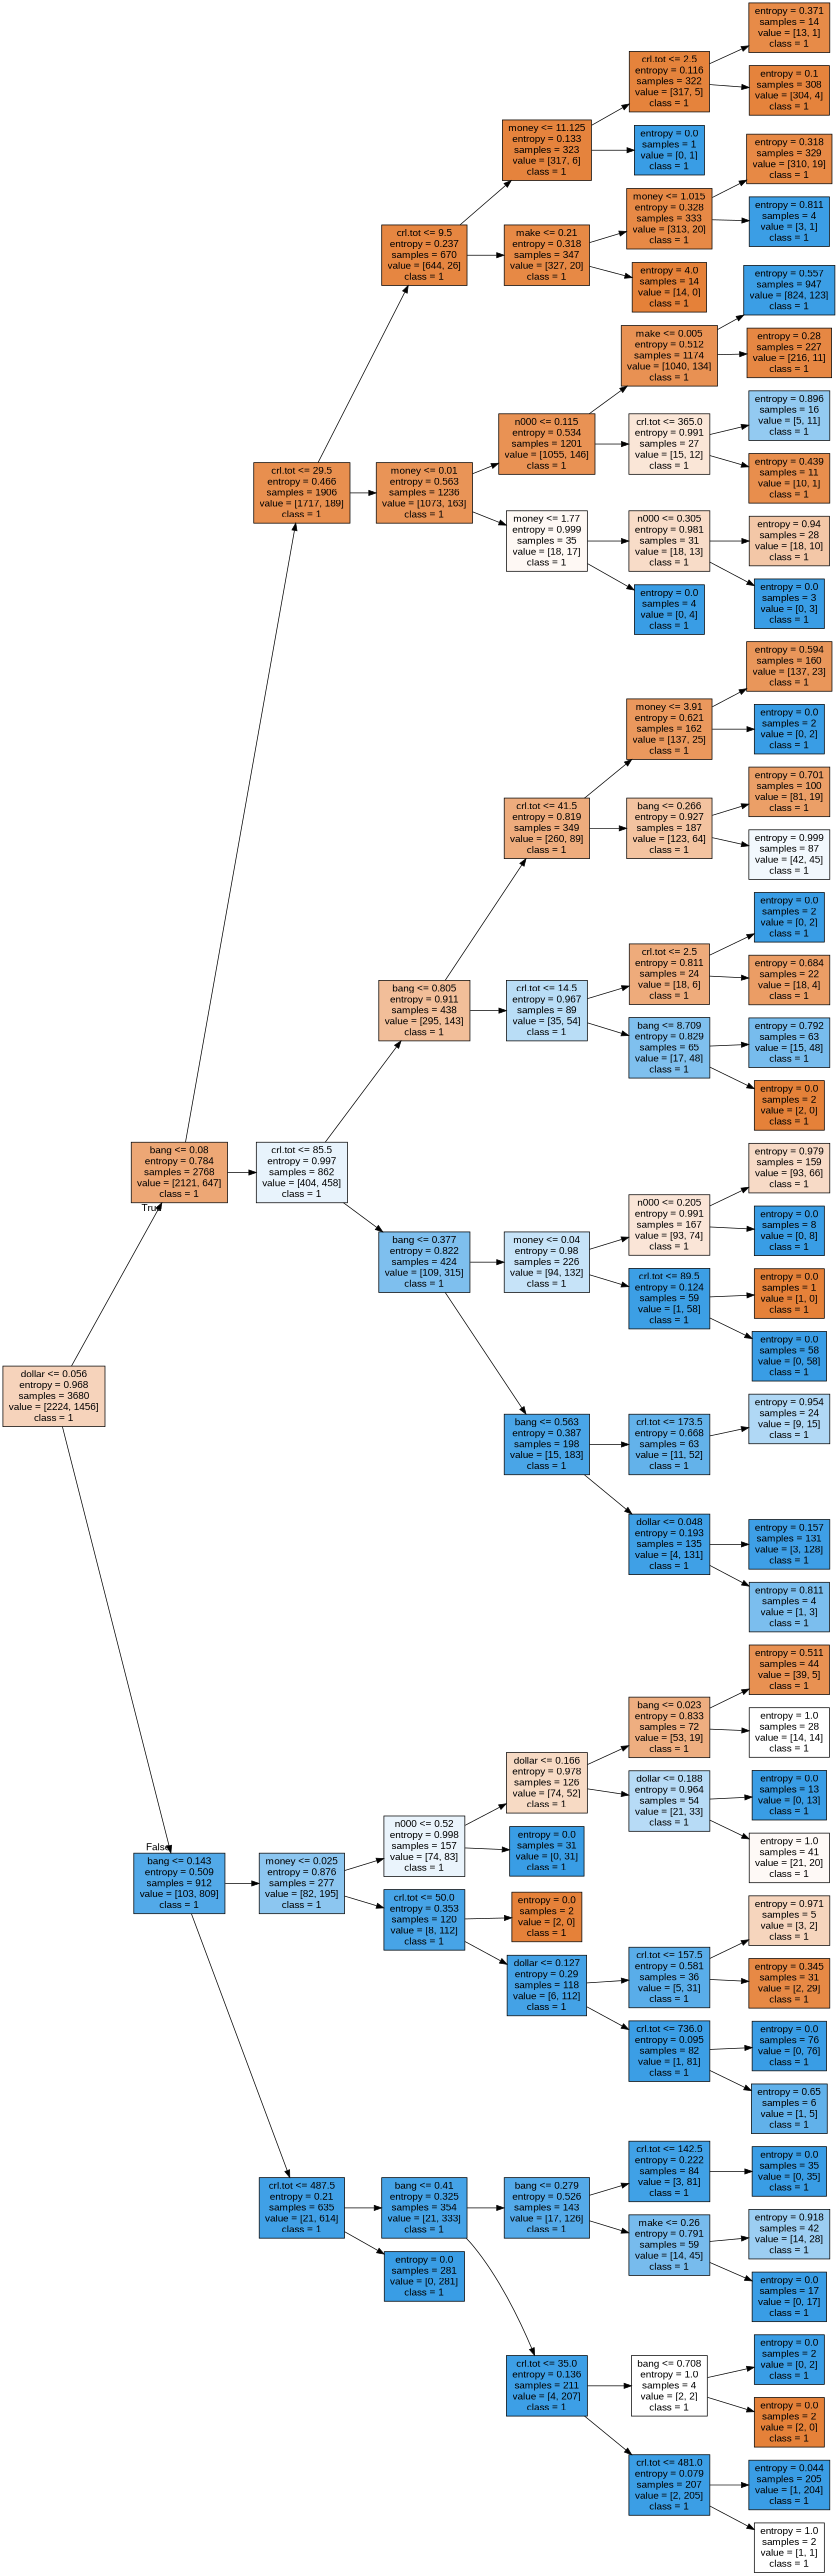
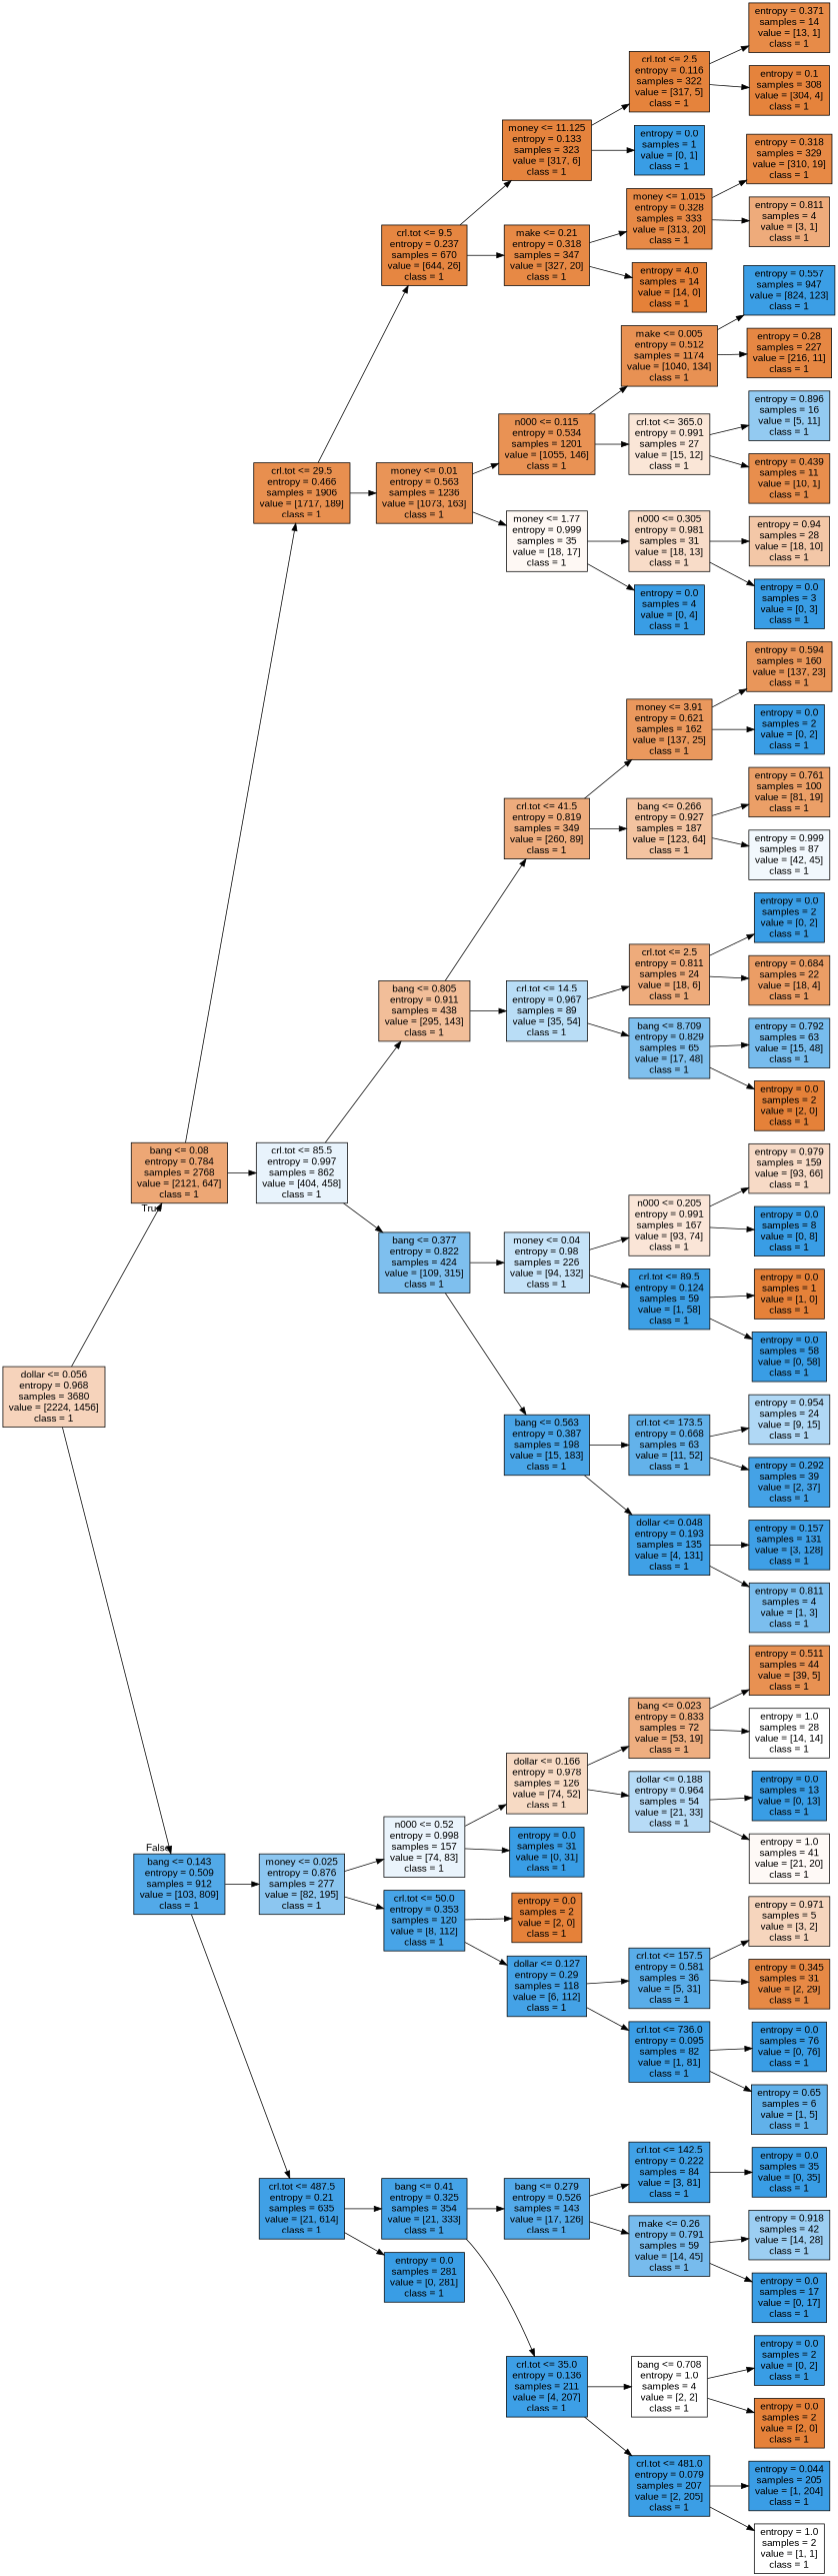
  digraph {
    fontname="Liberation Sans"
    rankdir=LR
    node [color=black fillcolor="#399de5" fontname="Liberation Sans" shape=box style=filled]
    edge [fontname="Liberation Sans"]
    n1 [fillcolor="#f6d3bb" label="dollar <= 0.056\nentropy = 0.968\nsamples = 3680\nvalue = [2224, 1456]\nclass = 1"]
    n2 [fillcolor="#eda775" label="bang <= 0.08\nentropy = 0.784\nsamples = 2768\nvalue = [2121, 647]\nclass = 1"]
    n3 [fillcolor="#52a9e8" label="bang <= 0.143\nentropy = 0.509\nsamples = 912\nvalue = [103, 809]\nclass = 1"]
    n4 [fillcolor="#e88f4f" label="crl.tot <= 29.5\nentropy = 0.466\nsamples = 1906\nvalue = [1717, 189]\nclass = 1"]
    n5 [fillcolor="#e8f3fc" label="crl.tot <= 85.5\nentropy = 0.997\nsamples = 862\nvalue = [404, 458]\nclass = 1"]
    n6 [fillcolor="#8cc6f0" label="money <= 0.025\nentropy = 0.876\nsamples = 277\nvalue = [82, 195]\nclass = 1"]
    n7 [fillcolor="#40a0e6" label="crl.tot <= 487.5\nentropy = 0.21\nsamples = 635\nvalue = [21, 614]\nclass = 1"]
    n8 [fillcolor="#e68641" label="crl.tot <= 9.5\nentropy = 0.237\nsamples = 670\nvalue = [644, 26]\nclass = 1"]
    n9 [fillcolor="#e99457" label="money <= 0.01\nentropy = 0.563\nsamples = 1236\nvalue = [1073, 163]\nclass = 1"]
    n10 [fillcolor="#f2be99" label="bang <= 0.805\nentropy = 0.911\nsamples = 438\nvalue = [295, 143]\nclass = 1"]
    n11 [fillcolor="#7ebfee" label="bang <= 0.377\nentropy = 0.822\nsamples = 424\nvalue = [109, 315]\nclass = 1"]
    n12 [fillcolor="#e5833d" label="money <= 11.125\nentropy = 0.133\nsamples = 323\nvalue = [317, 6]\nclass = 1"]
    n13 [fillcolor="#e78945" label="make <= 0.21\nentropy = 0.318\nsamples = 347\nvalue = [327, 20]\nclass = 1"]
    n14 [fillcolor="#e99254" label="n000 <= 0.115\nentropy = 0.534\nsamples = 1201\nvalue = [1055, 146]\nclass = 1"]
    n15 [fillcolor="#fef8f4" label="money <= 1.77\nentropy = 0.999\nsamples = 35\nvalue = [18, 17]\nclass = 1"]
    n16 [fillcolor="#e5833c" label="crl.tot <= 2.5\nentropy = 0.116\nsamples = 322\nvalue = [317, 5]\nclass = 1"]
    n17 [label="entropy = 0.0\nsamples = 1\nvalue = [0, 1]\nclass = 1"]
    n18 [fillcolor="#e78946" label="money <= 1.015\nentropy = 0.328\nsamples = 333\nvalue = [313, 20]\nclass = 1"]
    n19 [fillcolor="#e58139" label="entropy = 4.0\nsamples = 14\nvalue = [14, 0]\nclass = 1"]
    n20 [fillcolor="#e78b48" label="entropy = 0.371\nsamples = 14\nvalue = [13, 1]\nclass = 1"]
    n21 [fillcolor="#e5833c" label="entropy = 0.1\nsamples = 308\nvalue = [304, 4]\nclass = 1"]
    n22 [fillcolor="#e78945" label="entropy = 0.318\nsamples = 329\nvalue = [310, 19]\nclass = 1"]
-   n23 [fillcolor="#3b9ee5" label="entropy = 0.811\nsamples = 4\nvalue = [3, 1]\nclass = 1"]
+   n23 [fillcolor="#eeab7b" label="entropy = 0.811\nsamples = 4\nvalue = [3, 1]\nclass = 1"]
    n24 [fillcolor="#e89153" label="make <= 0.005\nentropy = 0.512\nsamples = 1174\nvalue = [1040, 134]\nclass = 1"]
    n25 [fillcolor="#fae6d7" label="crl.tot <= 365.0\nentropy = 0.991\nsamples = 27\nvalue = [15, 12]\nclass = 1"]
    n26 [fillcolor="#f8dcc8" label="n000 <= 0.305\nentropy = 0.981\nsamples = 31\nvalue = [18, 13]\nclass = 1"]
    n27 [label="entropy = 0.0\nsamples = 4\nvalue = [0, 4]\nclass = 1"]
    n28 [fillcolor="#3b9ee5" label="entropy = 0.557\nsamples = 947\nvalue = [824, 123]\nclass = 1"]
    n29 [fillcolor="#e68743" label="entropy = 0.28\nsamples = 227\nvalue = [216, 11]\nclass = 1"]
    n30 [fillcolor="#93caf1" label="entropy = 0.896\nsamples = 16\nvalue = [5, 11]\nclass = 1"]
    n31 [fillcolor="#e88e4d" label="entropy = 0.439\nsamples = 11\nvalue = [10, 1]\nclass = 1"]
    n32 [fillcolor="#f3c7a7" label="entropy = 0.94\nsamples = 28\nvalue = [18, 10]\nclass = 1"]
    n33 [label="entropy = 0.0\nsamples = 3\nvalue = [0, 3]\nclass = 1"]
    n34 [fillcolor="#eeac7d" label="crl.tot <= 41.5\nentropy = 0.819\nsamples = 349\nvalue = [260, 89]\nclass = 1"]
    n35 [fillcolor="#b9ddf6" label="crl.tot <= 14.5\nentropy = 0.967\nsamples = 89\nvalue = [35, 54]\nclass = 1"]
    n36 [fillcolor="#c6e3f8" label="money <= 0.04\nentropy = 0.98\nsamples = 226\nvalue = [94, 132]\nclass = 1"]
    n37 [fillcolor="#49a5e7" label="bang <= 0.563\nentropy = 0.387\nsamples = 198\nvalue = [15, 183]\nclass = 1"]
    n38 [fillcolor="#ea985d" label="money <= 3.91\nentropy = 0.621\nsamples = 162\nvalue = [137, 25]\nclass = 1"]
    n39 [fillcolor="#f3c3a0" label="bang <= 0.266\nentropy = 0.927\nsamples = 187\nvalue = [123, 64]\nclass = 1"]
    n40 [fillcolor="#eeab7b" label="crl.tot <= 2.5\nentropy = 0.811\nsamples = 24\nvalue = [18, 6]\nclass = 1"]
    n41 [fillcolor="#7fc0ee" label="bang <= 8.709\nentropy = 0.829\nsamples = 65\nvalue = [17, 48]\nclass = 1"]
    n42 [fillcolor="#e9965a" label="entropy = 0.594\nsamples = 160\nvalue = [137, 23]\nclass = 1"]
    n43 [label="entropy = 0.0\nsamples = 2\nvalue = [0, 2]\nclass = 1"]
-   n44 [fillcolor="#eb9f67" label="entropy = 0.701\nsamples = 100\nvalue = [81, 19]\nclass = 1"]
+   n44 [fillcolor="#eb9f67" label="entropy = 0.761\nsamples = 100\nvalue = [81, 19]\nclass = 1"]
    n45 [fillcolor="#f2f8fd" label="entropy = 0.999\nsamples = 87\nvalue = [42, 45]\nclass = 1"]
    n46 [label="entropy = 0.0\nsamples = 2\nvalue = [0, 2]\nclass = 1"]
    n47 [fillcolor="#eb9d65" label="entropy = 0.684\nsamples = 22\nvalue = [18, 4]\nclass = 1"]
    n48 [fillcolor="#77bced" label="entropy = 0.792\nsamples = 63\nvalue = [15, 48]\nclass = 1"]
    n49 [fillcolor="#e58139" label="entropy = 0.0\nsamples = 2\nvalue = [2, 0]\nclass = 1"]
    n50 [fillcolor="#fae5d7" label="n000 <= 0.205\nentropy = 0.991\nsamples = 167\nvalue = [93, 74]\nclass = 1"]
    n51 [fillcolor="#3c9fe5" label="crl.tot <= 89.5\nentropy = 0.124\nsamples = 59\nvalue = [1, 58]\nclass = 1"]
    n52 [fillcolor="#63b2ea" label="crl.tot <= 173.5\nentropy = 0.668\nsamples = 63\nvalue = [11, 52]\nclass = 1"]
    n53 [fillcolor="#3fa0e6" label="dollar <= 0.048\nentropy = 0.193\nsamples = 135\nvalue = [4, 131]\nclass = 1"]
    n54 [fillcolor="#f7dac6" label="entropy = 0.979\nsamples = 159\nvalue = [93, 66]\nclass = 1"]
    n55 [label="entropy = 0.0\nsamples = 8\nvalue = [0, 8]\nclass = 1"]
    n56 [fillcolor="#e58139" label="entropy = 0.0\nsamples = 1\nvalue = [1, 0]\nclass = 1"]
    n57 [label="entropy = 0.0\nsamples = 58\nvalue = [0, 58]\nclass = 1"]
    n58 [fillcolor="#b0d8f5" label="entropy = 0.954\nsamples = 24\nvalue = [9, 15]\nclass = 1"]
+   n59 [fillcolor="#44a2e6" label="entropy = 0.292\nsamples = 39\nvalue = [2, 37]\nclass = 1"]
    n60 [fillcolor="#3e9fe6" label="entropy = 0.157\nsamples = 131\nvalue = [3, 128]\nclass = 1"]
    n61 [fillcolor="#7bbeee" label="entropy = 0.811\nsamples = 4\nvalue = [1, 3]\nclass = 1"]
    n62 [fillcolor="#eaf4fc" label="n000 <= 0.52\nentropy = 0.998\nsamples = 157\nvalue = [74, 83]\nclass = 1"]
    n63 [fillcolor="#47a4e7" label="crl.tot <= 50.0\nentropy = 0.353\nsamples = 120\nvalue = [8, 112]\nclass = 1"]
    n64 [fillcolor="#45a3e7" label="bang <= 0.41\nentropy = 0.325\nsamples = 354\nvalue = [21, 333]\nclass = 1"]
    n65 [label="entropy = 0.0\nsamples = 281\nvalue = [0, 281]\nclass = 1"]
    n66 [fillcolor="#f7dac4" label="dollar <= 0.166\nentropy = 0.978\nsamples = 126\nvalue = [74, 52]\nclass = 1"]
    n67 [label="entropy = 0.0\nsamples = 31\nvalue = [0, 31]\nclass = 1"]
    n68 [fillcolor="#e58139" label="entropy = 0.0\nsamples = 2\nvalue = [2, 0]\nclass = 1"]
    n69 [fillcolor="#44a2e6" label="dollar <= 0.127\nentropy = 0.29\nsamples = 118\nvalue = [6, 112]\nclass = 1"]
    n70 [fillcolor="#eeae80" label="bang <= 0.023\nentropy = 0.833\nsamples = 72\nvalue = [53, 19]\nclass = 1"]
    n71 [fillcolor="#b7dbf6" label="dollar <= 0.188\nentropy = 0.964\nsamples = 54\nvalue = [21, 33]\nclass = 1"]
    n72 [fillcolor="#e89152" label="entropy = 0.511\nsamples = 44\nvalue = [39, 5]\nclass = 1"]
    n73 [fillcolor="#ffffff" label="entropy = 1.0\nsamples = 28\nvalue = [14, 14]\nclass = 1"]
    n74 [label="entropy = 0.0\nsamples = 13\nvalue = [0, 13]\nclass = 1"]
    n75 [fillcolor="#fef9f6" label="entropy = 1.0\nsamples = 41\nvalue = [21, 20]\nclass = 1"]
    n76 [fillcolor="#59ade9" label="crl.tot <= 157.5\nentropy = 0.581\nsamples = 36\nvalue = [5, 31]\nclass = 1"]
    n77 [fillcolor="#3b9ee5" label="crl.tot <= 736.0\nentropy = 0.095\nsamples = 82\nvalue = [1, 81]\nclass = 1"]
    n78 [fillcolor="#f6d5bd" label="entropy = 0.971\nsamples = 5\nvalue = [3, 2]\nclass = 1"]
    n79 [fillcolor="#e78945" label="entropy = 0.345\nsamples = 31\nvalue = [2, 29]\nclass = 1"]
    n80 [label="entropy = 0.0\nsamples = 76\nvalue = [0, 76]\nclass = 1"]
    n81 [fillcolor="#61b1ea" label="entropy = 0.65\nsamples = 6\nvalue = [1, 5]\nclass = 1"]
    n82 [fillcolor="#54aae9" label="bang <= 0.279\nentropy = 0.526\nsamples = 143\nvalue = [17, 126]\nclass = 1"]
    n83 [fillcolor="#3d9fe6" label="crl.tot <= 35.0\nentropy = 0.136\nsamples = 211\nvalue = [4, 207]\nclass = 1"]
    n84 [fillcolor="#40a1e6" label="crl.tot <= 142.5\nentropy = 0.222\nsamples = 84\nvalue = [3, 81]\nclass = 1"]
    n85 [fillcolor="#77bbed" label="make <= 0.26\nentropy = 0.791\nsamples = 59\nvalue = [14, 45]\nclass = 1"]
    n86 [fillcolor="#ffffff" label="bang <= 0.708\nentropy = 1.0\nsamples = 4\nvalue = [2, 2]\nclass = 1"]
    n87 [fillcolor="#3b9ee5" label="crl.tot <= 481.0\nentropy = 0.079\nsamples = 207\nvalue = [2, 205]\nclass = 1"]
    n88 [label="entropy = 0.0\nsamples = 35\nvalue = [0, 35]\nclass = 1"]
    n89 [fillcolor="#9ccef2" label="entropy = 0.918\nsamples = 42\nvalue = [14, 28]\nclass = 1"]
    n90 [label="entropy = 0.0\nsamples = 17\nvalue = [0, 17]\nclass = 1"]
    n91 [label="entropy = 0.0\nsamples = 2\nvalue = [0, 2]\nclass = 1"]
    n92 [fillcolor="#e58139" label="entropy = 0.0\nsamples = 2\nvalue = [2, 0]\nclass = 1"]
    n93 [fillcolor="#3a9de5" label="entropy = 0.044\nsamples = 205\nvalue = [1, 204]\nclass = 1"]
    n94 [fillcolor="#ffffff" label="entropy = 1.0\nsamples = 2\nvalue = [1, 1]\nclass = 1"]
    n1 -> n2 [headlabel=True labelangle=45 labeldistance=2.5]
    n1 -> n3 [headlabel=False labelangle=-45 labeldistance=2.5]
    n2 -> n4
    n2 -> n5
    n3 -> n6
    n3 -> n7
    n4 -> n8
    n4 -> n9
    n5 -> n10
    n5 -> n11
    n6 -> n62
    n6 -> n63
    n7 -> n64
    n7 -> n65
    n8 -> n12
    n8 -> n13
    n9 -> n14
    n9 -> n15
    n10 -> n34
    n10 -> n35
    n11 -> n36
    n11 -> n37
    n12 -> n16
    n12 -> n17
    n13 -> n18
    n13 -> n19
    n14 -> n24
    n14 -> n25
    n15 -> n26
    n15 -> n27
    n16 -> n20
    n16 -> n21
    n18 -> n22
    n18 -> n23
    n24 -> n28
    n24 -> n29
    n25 -> n30
    n25 -> n31
    n26 -> n32
    n26 -> n33
    n34 -> n38
    n34 -> n39
    n35 -> n40
    n35 -> n41
    n36 -> n50
    n36 -> n51
    n37 -> n52
    n37 -> n53
    n38 -> n42
    n38 -> n43
    n39 -> n44
    n39 -> n45
    n40 -> n46
    n40 -> n47
    n41 -> n48
    n41 -> n49
    n50 -> n54
    n50 -> n55
    n51 -> n56
    n51 -> n57
    n52 -> n58
+   n52 -> n59
    n53 -> n60
    n53 -> n61
    n62 -> n66
    n62 -> n67
    n63 -> n68
    n63 -> n69
    n64 -> n82
    n64 -> n83
    n66 -> n70
    n66 -> n71
    n69 -> n76
    n69 -> n77
    n70 -> n72
    n70 -> n73
    n71 -> n74
    n71 -> n75
    n76 -> n78
    n76 -> n79
    n77 -> n80
    n77 -> n81
    n82 -> n84
    n82 -> n85
    n83 -> n86
    n83 -> n87
    n84 -> n88
    n85 -> n89
    n85 -> n90
    n86 -> n91
    n86 -> n92
    n87 -> n93
    n87 -> n94
  }
